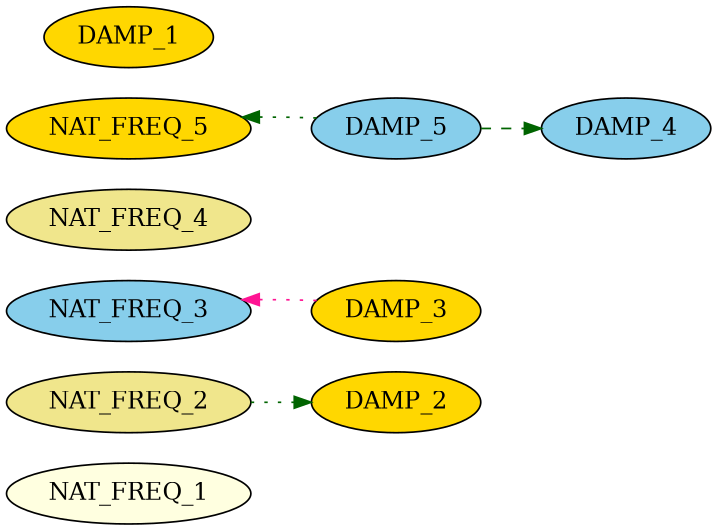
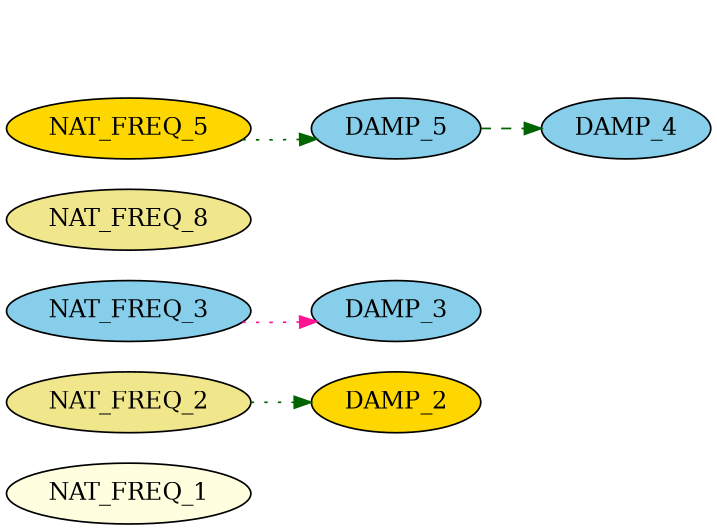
  strict digraph {
    rankdir=LR
    node [fillcolor=skyblue style=filled]
    edge [color=darkgreen style=dotted]
    NAT_FREQ_1 [fillcolor=lightyellow]
    DAMP_2 [fillcolor=gold]
    NAT_FREQ_2 [fillcolor=khaki]
    NAT_FREQ_3
-   DAMP_3 [fillcolor=gold]
-   NAT_FREQ_4 [fillcolor=khaki]
+   DAMP_3
+   NAT_FREQ_4 [fillcolor=khaki label=NAT_FREQ_8]
    NAT_FREQ_5 [fillcolor=gold]
    DAMP_5
    DAMP_4
-   DAMP_1 [fillcolor=gold]
    NAT_FREQ_2 -> DAMP_2
-   DAMP_3 -> NAT_FREQ_3 [color=deeppink]
-   DAMP_5 -> NAT_FREQ_5
+   NAT_FREQ_3 -> DAMP_3 [color=deeppink]
+   NAT_FREQ_5 -> DAMP_5
    DAMP_5 -> DAMP_4 [style=dashed]
  }
